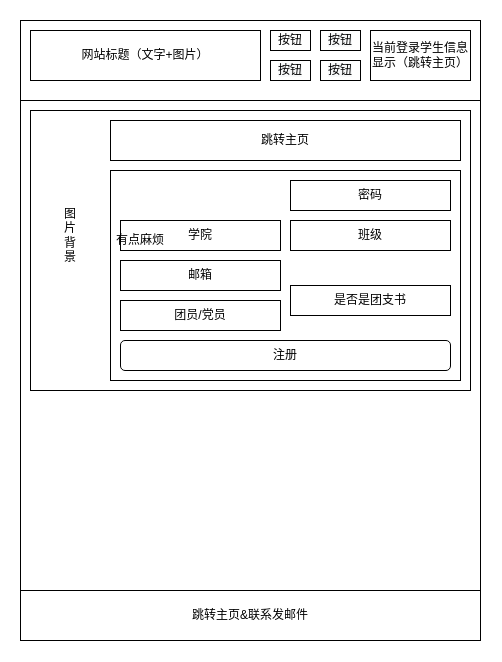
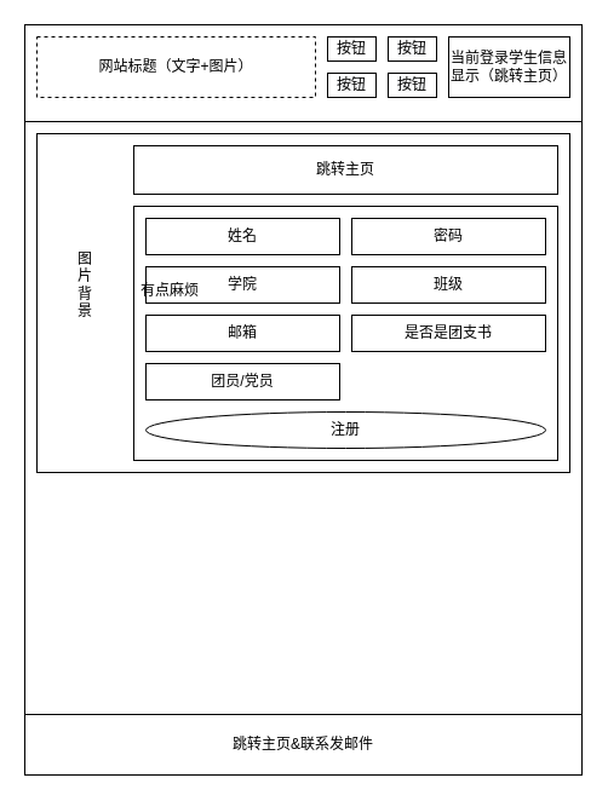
  <mxCell id="0" />
  <mxCell id="1" parent="0" />
  <mxCell id="2" value="" style="rounded=0;whiteSpace=wrap;html=1;" parent="1" vertex="1"><mxGeometry x="20" y="20" width="460" height="620" as="geometry" /></mxCell>
  <mxCell id="3" value="跳转主页&amp;amp;联系发邮件" style="rounded=0;whiteSpace=wrap;html=1;" parent="1" vertex="1"><mxGeometry x="20" y="590" width="460" height="50" as="geometry" /></mxCell>
  <mxCell id="4" value="" style="rounded=0;whiteSpace=wrap;html=1;" parent="1" vertex="1"><mxGeometry x="20" y="20" width="460" height="80" as="geometry" /></mxCell>
- <mxCell id="5" value="网站标题（文字+图片）" style="rounded=0;whiteSpace=wrap;html=1;" parent="1" vertex="1"><mxGeometry x="30" y="30" width="230" height="50" as="geometry" /></mxCell>
+ <mxCell id="5" value="网站标题（文字+图片）" style="rounded=0;whiteSpace=wrap;html=1;dashed=1;" parent="1" vertex="1"><mxGeometry x="30" y="30" width="230" height="50" as="geometry" /></mxCell>
  <mxCell id="6" value="当前登录学生信息显示（跳转主页）" style="rounded=0;whiteSpace=wrap;html=1;" parent="1" vertex="1"><mxGeometry x="370" y="30" width="100" height="50" as="geometry" /></mxCell>
  <mxCell id="7" value="按钮" style="rounded=0;whiteSpace=wrap;html=1;" parent="1" vertex="1"><mxGeometry x="270" y="30" width="40" height="20" as="geometry" /></mxCell>
  <mxCell id="8" value="&#10;&#10;&lt;span style=&quot;color: rgb(0, 0, 0); font-family: helvetica; font-size: 12px; font-style: normal; font-weight: 400; letter-spacing: normal; text-align: center; text-indent: 0px; text-transform: none; word-spacing: 0px; background-color: rgb(248, 249, 250); display: inline; float: none;&quot;&gt;按钮&lt;/span&gt;&#10;&#10;" style="rounded=0;whiteSpace=wrap;html=1;" parent="1" vertex="1"><mxGeometry x="320" y="30" width="40" height="20" as="geometry" /></mxCell>
  <mxCell id="9" value="&#10;&#10;&lt;span style=&quot;color: rgb(0, 0, 0); font-family: helvetica; font-size: 12px; font-style: normal; font-weight: 400; letter-spacing: normal; text-align: center; text-indent: 0px; text-transform: none; word-spacing: 0px; background-color: rgb(248, 249, 250); display: inline; float: none;&quot;&gt;按钮&lt;/span&gt;&#10;&#10;" style="rounded=0;whiteSpace=wrap;html=1;" parent="1" vertex="1"><mxGeometry x="270" y="60" width="40" height="20" as="geometry" /></mxCell>
  <mxCell id="10" value="&#10;&#10;&lt;span style=&quot;color: rgb(0, 0, 0); font-family: helvetica; font-size: 12px; font-style: normal; font-weight: 400; letter-spacing: normal; text-align: center; text-indent: 0px; text-transform: none; word-spacing: 0px; background-color: rgb(248, 249, 250); display: inline; float: none;&quot;&gt;按钮&lt;/span&gt;&#10;&#10;" style="rounded=0;whiteSpace=wrap;html=1;" parent="1" vertex="1"><mxGeometry x="320" y="60" width="40" height="20" as="geometry" /></mxCell>
  <mxCell id="11" value="图片背景" style="rounded=0;whiteSpace=wrap;html=1;" parent="1" vertex="1"><mxGeometry x="30" y="110" width="440" height="280" as="geometry" /></mxCell>
  <mxCell id="12" value="" style="rounded=0;whiteSpace=wrap;html=1;" parent="1" vertex="1"><mxGeometry x="110" y="170" width="350" height="210" as="geometry" /></mxCell>
  <mxCell id="13" value="团员/党员" style="rounded=0;whiteSpace=wrap;html=1;" parent="1" vertex="1"><mxGeometry x="120" y="300" width="160" height="30" as="geometry" /></mxCell>
  <mxCell id="14" value="邮箱" style="rounded=0;whiteSpace=wrap;html=1;" parent="1" vertex="1"><mxGeometry x="120" y="260" width="160" height="30" as="geometry" /></mxCell>
  <mxCell id="15" value="跳转主页" style="rounded=0;whiteSpace=wrap;html=1;" parent="1" vertex="1"><mxGeometry x="110" y="120" width="350" height="40" as="geometry" /></mxCell>
- <mxCell id="16" value="注册" style="rounded=1;whiteSpace=wrap;html=1;" parent="1" vertex="1"><mxGeometry x="120" y="340" width="330" height="30" as="geometry" /></mxCell>
+ <mxCell id="16" value="注册" style="ellipse;whiteSpace=wrap;html=1;" parent="1" vertex="1"><mxGeometry x="120" y="340" width="330" height="30" as="geometry" /></mxCell>
+ <mxCell id="17" value="姓名" style="rounded=0;whiteSpace=wrap;html=1;" parent="1" vertex="1"><mxGeometry x="120" y="180" width="160" height="30" as="geometry" /></mxCell>
  <mxCell id="18" value="班级" style="rounded=0;whiteSpace=wrap;html=1;" parent="1" vertex="1"><mxGeometry x="290" y="220" width="160" height="30" as="geometry" /></mxCell>
  <mxCell id="19" value="学院" style="rounded=0;whiteSpace=wrap;html=1;" parent="1" vertex="1"><mxGeometry x="120" y="220" width="160" height="30" as="geometry" /></mxCell>
  <mxCell id="20" value="密码" style="rounded=0;whiteSpace=wrap;html=1;" parent="1" vertex="1"><mxGeometry x="290" y="180" width="160" height="30" as="geometry" /></mxCell>
  <mxCell id="21" value="图片背景" style="text;html=1;strokeColor=none;fillColor=none;align=center;verticalAlign=middle;whiteSpace=wrap;rounded=0;" parent="1" vertex="1"><mxGeometry x="60" y="200" width="20" height="70" as="geometry" /></mxCell>
- <mxCell id="22" value="是否是团支书" style="rounded=0;whiteSpace=wrap;html=1;" parent="1" vertex="1"><mxGeometry x="290" y="285" width="160" height="30" as="geometry" /></mxCell>
+ <mxCell id="22" value="是否是团支书" style="rounded=0;whiteSpace=wrap;html=1;" parent="1" vertex="1"><mxGeometry x="290" y="260" width="160" height="30" as="geometry" /></mxCell>
  <mxCell id="23" value="有点麻烦" style="text;html=1;strokeColor=none;fillColor=none;align=center;verticalAlign=middle;whiteSpace=wrap;rounded=0;" vertex="1" parent="1"><mxGeometry x="90" y="230" width="100" height="20" as="geometry" /></mxCell>
